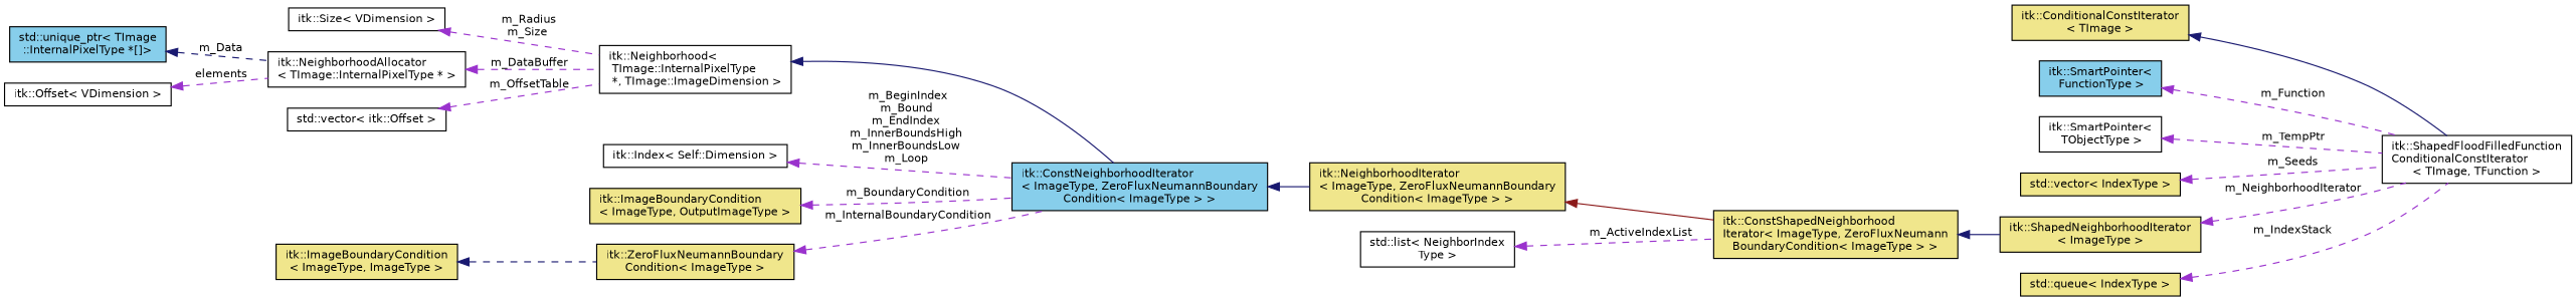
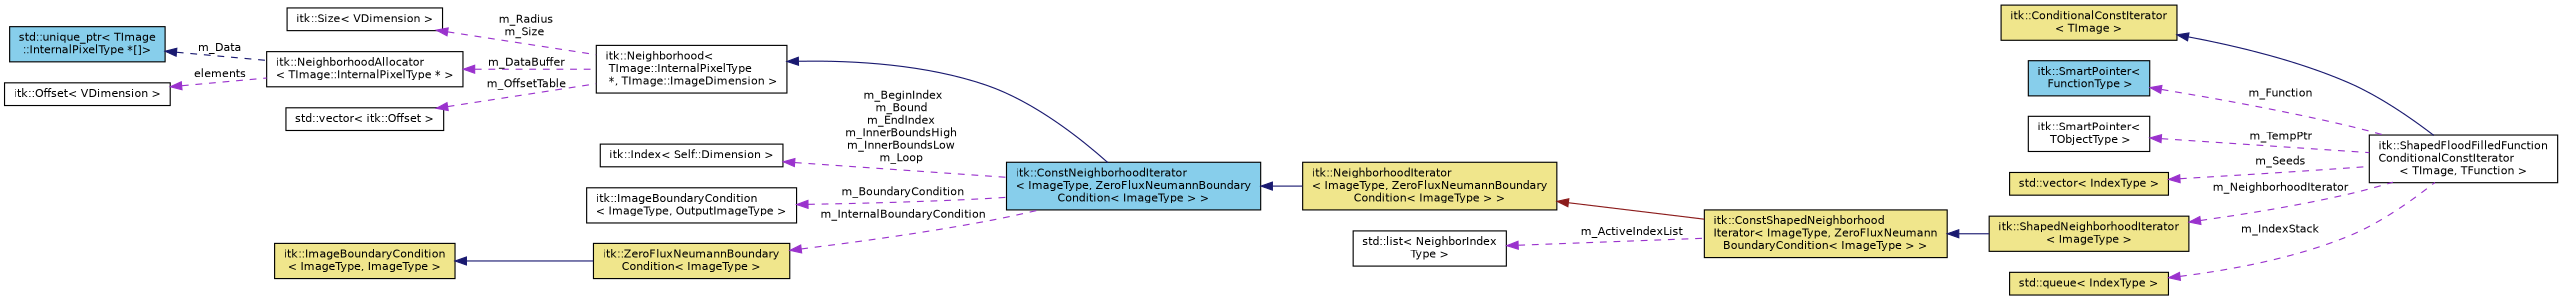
  digraph {
    rankdir=LR
    node [color=black fillcolor=white fontname=Helvetica fontsize=10 shape=record style=filled]
    edge [color=darkorchid3 dir=back fontname=Helvetica fontsize=10 labelfontname=Helvetica labelfontsize=10 style=dashed]
    n1 [fontcolor=black height=0.2 label="itk::ShapedFloodFilledFunction\lConditionalConstIterator\l\< TImage, TFunction \>" width=0.4]
    n2 [fillcolor=khaki height=0.2 label="itk::ConditionalConstIterator\l\< TImage \>" width=0.4]
    n3 [fillcolor=skyblue height=0.2 label="itk::SmartPointer\<\l FunctionType \>" width=0.4]
    n4 [height=0.2 label="itk::SmartPointer\<\l TObjectType \>" width=0.4]
    n5 [fillcolor=khaki height=0.2 label="std::vector\< IndexType \>" width=0.4]
    n6 [fillcolor=khaki height=0.2 label="itk::ShapedNeighborhoodIterator\l\< ImageType \>" width=0.4]
    n7 [fillcolor=khaki height=0.2 label="itk::ConstShapedNeighborhood\lIterator\< ImageType, ZeroFluxNeumann\lBoundaryCondition\< ImageType \> \>" width=0.4]
    n8 [fillcolor=khaki height=0.2 label="itk::NeighborhoodIterator\l\< ImageType, ZeroFluxNeumannBoundary\lCondition\< ImageType \> \>" width=0.4]
    n9 [fillcolor=skyblue height=0.2 label="itk::ConstNeighborhoodIterator\l\< ImageType, ZeroFluxNeumannBoundary\lCondition\< ImageType \> \>" width=0.4]
    n10 [height=0.2 label="itk::Neighborhood\<\l TImage::InternalPixelType\l *, TImage::ImageDimension \>" width=0.4]
    n11 [height=0.2 label="itk::Size\< VDimension \>" width=0.4]
    n12 [height=0.2 label="itk::NeighborhoodAllocator\l\< TImage::InternalPixelType * \>" width=0.4]
    n13 [fillcolor=skyblue height=0.2 label="std::unique_ptr\< TImage\l::InternalPixelType *[]\>" width=0.4]
    n14 [height=0.2 label="std::vector\< itk::Offset \>" width=0.4]
    n15 [height=0.2 label="itk::Offset\< VDimension \>" width=0.4]
    n16 [height=0.2 label="itk::Index\< Self::Dimension \>" width=0.4]
-   n17 [fillcolor=khaki height=0.2 label="itk::ImageBoundaryCondition\l\< ImageType, OutputImageType \>" width=0.4]
+   n17 [height=0.2 label="itk::ImageBoundaryCondition\l\< ImageType, OutputImageType \>" width=0.4]
    n18 [fillcolor=khaki height=0.2 label="itk::ZeroFluxNeumannBoundary\lCondition\< ImageType \>" width=0.4]
    n19 [fillcolor=khaki height=0.2 label="itk::ImageBoundaryCondition\l\< ImageType, ImageType \>" width=0.4]
    n20 [height=0.2 label="std::list\< NeighborIndex\lType \>" width=0.4]
    n21 [fillcolor=khaki height=0.2 label="std::queue\< IndexType \>" width=0.4]
    n2 -> n1 [color=midnightblue style=solid]
    n3 -> n1 [label=" m_Function"]
    n4 -> n1 [label=" m_TempPtr"]
    n5 -> n1 [label=" m_Seeds"]
    n6 -> n1 [label=" m_NeighborhoodIterator"]
    n7 -> n6 [color=midnightblue style=solid]
    n8 -> n7 [color=firebrick4 style=solid]
    n9 -> n8 [color=midnightblue style=solid]
    n10 -> n9 [color=midnightblue style=solid]
    n11 -> n10 [label=" m_Radius\nm_Size"]
    n12 -> n10 [label=" m_DataBuffer"]
    n13 -> n12 [color=midnightblue label=" m_Data"]
    n14 -> n10 [label=" m_OffsetTable"]
    n15 -> n12 [label=" elements"]
    n16 -> n9 [label=" m_BeginIndex\nm_Bound\nm_EndIndex\nm_InnerBoundsHigh\nm_InnerBoundsLow\nm_Loop"]
    n17 -> n9 [label=" m_BoundaryCondition"]
    n18 -> n9 [label=" m_InternalBoundaryCondition"]
-   n19 -> n18 [color=midnightblue]
+   n19 -> n18 [color=midnightblue style=solid]
    n20 -> n7 [label=" m_ActiveIndexList"]
    n21 -> n1 [label=" m_IndexStack"]
  }
